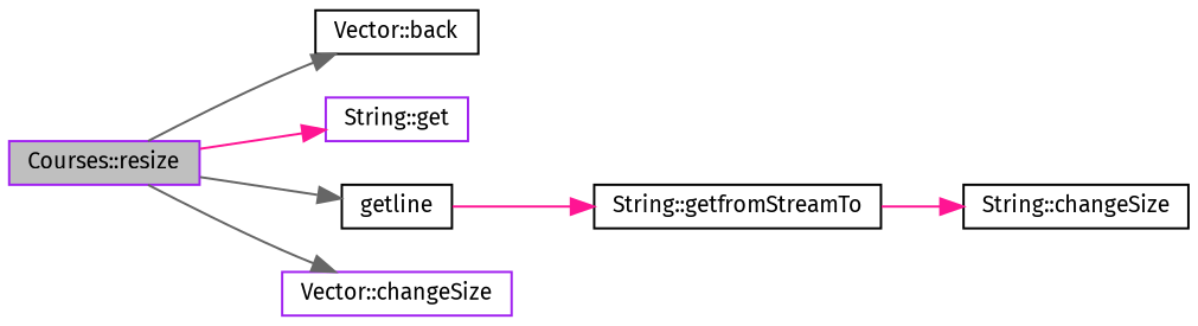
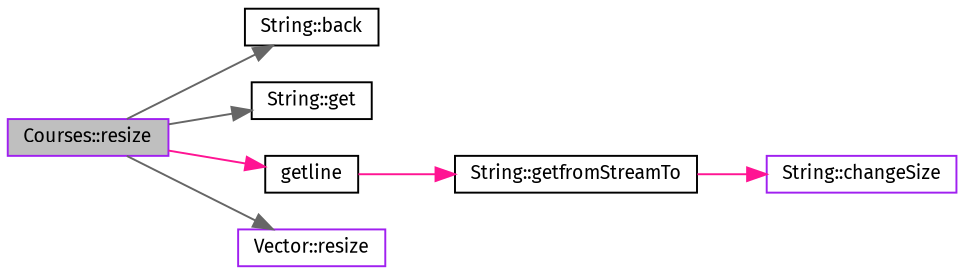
  digraph {
    fontname="Fira Sans"
    rankdir=LR
    node [color=black fillcolor=white fontname="Fira Sans" fontsize=10 shape=record style=filled]
    edge [color=deeppink fontname="Fira Sans" fontsize=10 labelfontname=Helvetica labelfontsize=10 style=solid]
    n1 [color=purple fillcolor=grey75 fontcolor=black height=0.2 label="Courses::resize" width=0.4]
-   n2 [height=0.2 label="Vector::back" width=0.4]
-   n3 [color=purple height=0.2 label="String::get" width=0.4]
+   n2 [height=0.2 label="String::back" width=0.4]
+   n3 [height=0.2 label="String::get" width=0.4]
    n4 [height=0.2 label=getline width=0.4]
-   n5 [color=purple height=0.2 label="Vector::changeSize" width=0.4]
+   n5 [color=purple height=0.2 label="Vector::resize" width=0.4]
    n6 [height=0.2 label="String::getfromStreamTo" width=0.4]
-   n7 [height=0.2 label="String::changeSize" width=0.4]
+   n7 [color=purple height=0.2 label="String::changeSize" width=0.4]
    n1 -> n2 [color=gray40]
-   n1 -> n3
-   n1 -> n4 [color=gray40]
+   n1 -> n3 [color=gray40]
+   n1 -> n4
    n1 -> n5 [color=gray40]
    n4 -> n6
    n6 -> n7
  }
